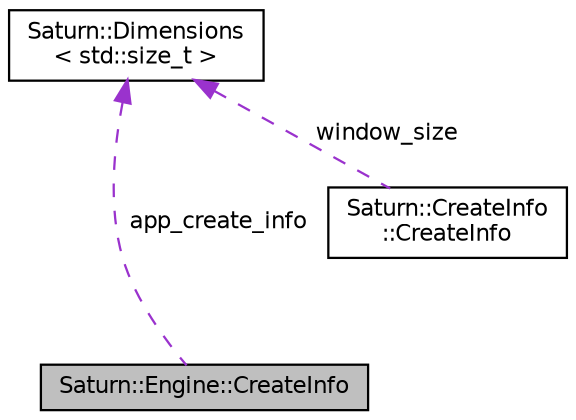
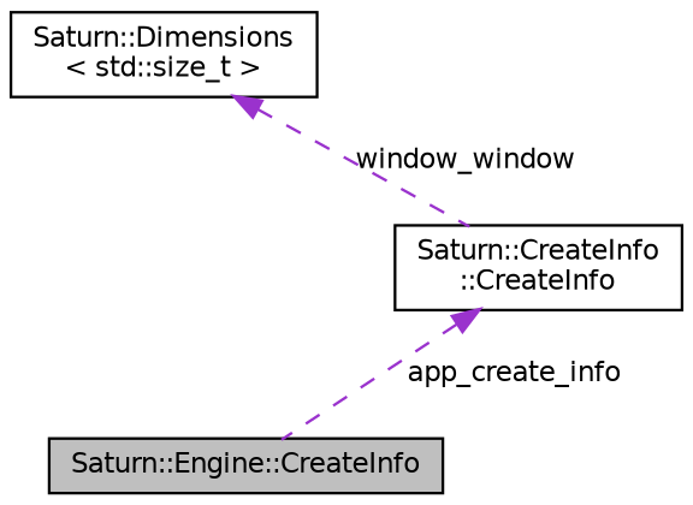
  digraph {
    node [color=black fillcolor=white fontname=Helvetica fontsize=10 shape=record style=filled]
    edge [color=darkorchid3 dir=back fontname=Helvetica fontsize=10 labelfontname=Helvetica labelfontsize=10 style=dashed]
    n1 [fillcolor=grey75 fontcolor=black height=0.2 label="Saturn::Engine::CreateInfo" width=0.4]
    n2 [height=0.2 label="Saturn::CreateInfo\l::CreateInfo" width=0.4]
    n3 [height=0.2 label="Saturn::Dimensions\l\< std::size_t \>" width=0.4]
-   n3 -> n1 [label=" app_create_info"]
-   n3 -> n2 [label=" window_size"]
+   n2 -> n1 [label=" app_create_info"]
+   n3 -> n2 [label=" window_window"]
  }
